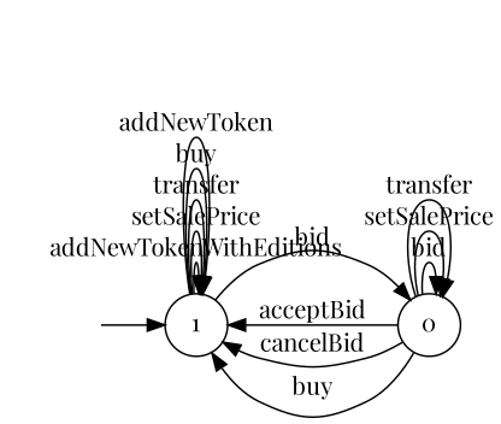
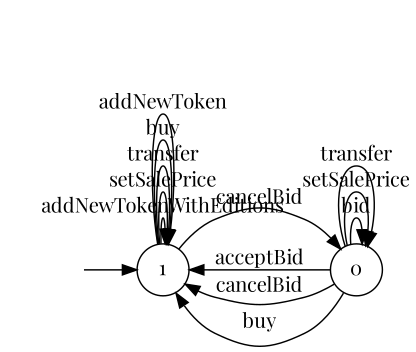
  digraph {
    rankdir=LR
    fontname="Playfair Display"
    node [shape=circle fontname="Playfair Display"]
    edge [fontname="Playfair Display"]
    "" [shape=plaintext]
    n2 [label=1]
    n3 [label=0]
    "" -> n2
    n2 -> n2 [label=addNewTokenWithEditions]
    n2 -> n2 [label=setSalePrice]
    n2 -> n2 [label=transfer]
    n2 -> n2 [label=buy]
    n2 -> n2 [label=addNewToken]
-   n2 -> n3 [label=bid]
+   n2 -> n3 [label=cancelBid]
    n3 -> n2 [label=acceptBid]
    n3 -> n2 [label=cancelBid]
    n3 -> n2 [label=buy]
    n3 -> n3 [label=bid]
    n3 -> n3 [label=setSalePrice]
    n3 -> n3 [label=transfer]
  }
